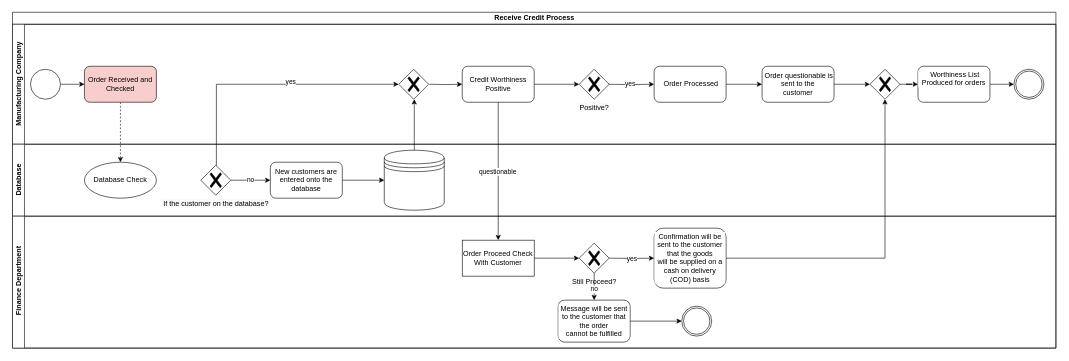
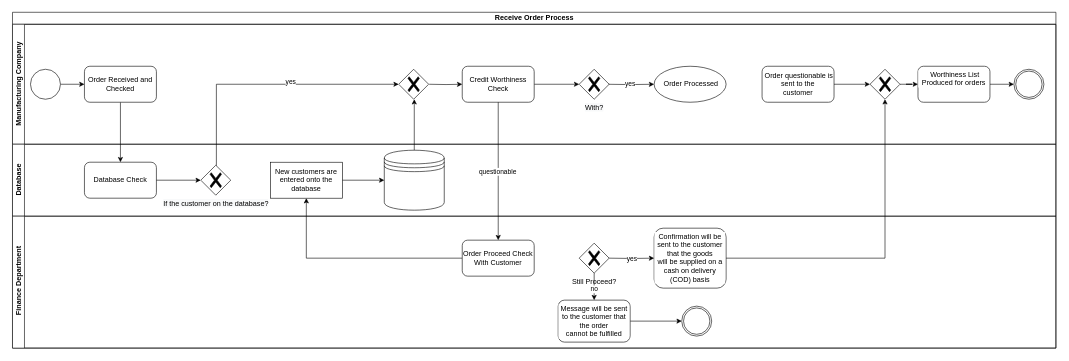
  <mxCell id="0" />
  <mxCell id="1" parent="0" />
- <mxCell id="2" value="&lt;span style=&quot;background-color: rgb(255, 255, 255);&quot;&gt;Receive Credit Process&lt;/span&gt;" style="swimlane;html=1;childLayout=stackLayout;resizeParent=1;resizeParentMax=0;horizontal=1;startSize=20;horizontalStack=0;" vertex="1" parent="1"><mxGeometry x="20" y="20" width="1740" height="560" as="geometry" /></mxCell>
- <mxCell id="3" style="edgeStyle=orthogonalEdgeStyle;rounded=0;orthogonalLoop=1;jettySize=auto;html=1;dashed=1;" edge="1" parent="2" source="7" target="26"><mxGeometry relative="1" as="geometry" /></mxCell>
+ <mxCell id="2" value="&lt;span style=&quot;background-color: rgb(255, 255, 255);&quot;&gt;Receive Order Process&lt;/span&gt;" style="swimlane;html=1;childLayout=stackLayout;resizeParent=1;resizeParentMax=0;horizontal=1;startSize=20;horizontalStack=0;" vertex="1" parent="1"><mxGeometry x="20" y="20" width="1740" height="560" as="geometry" /></mxCell>
+ <mxCell id="3" style="edgeStyle=orthogonalEdgeStyle;rounded=0;orthogonalLoop=1;jettySize=auto;html=1;" edge="1" parent="2" source="7" target="26"><mxGeometry relative="1" as="geometry" /></mxCell>
  <mxCell id="4" style="edgeStyle=orthogonalEdgeStyle;rounded=0;orthogonalLoop=1;jettySize=auto;html=1;" edge="1" parent="2" source="32" target="17"><mxGeometry relative="1" as="geometry"><mxPoint x="330" y="240" as="sourcePoint" /><mxPoint x="645.0" y="120.0" as="targetPoint" /><Array as="points"><mxPoint x="340" y="120" /></Array></mxGeometry></mxCell>
  <mxCell id="5" value="yes" style="edgeLabel;html=1;align=center;verticalAlign=middle;resizable=0;points=[];" vertex="1" connectable="0" parent="4"><mxGeometry x="0.175" y="5" relative="1" as="geometry"><mxPoint as="offset" /></mxGeometry></mxCell>
  <mxCell id="6" value="Manufacturing Company" style="swimlane;html=1;startSize=20;horizontal=0;" vertex="1" parent="2"><mxGeometry y="20" width="1740" height="200" as="geometry" /></mxCell>
- <mxCell id="7" value="Order Received and Checked" style="rounded=1;whiteSpace=wrap;html=1;fillColor=#f8cecc;" parent="6" vertex="1"><mxGeometry x="120" y="70" width="120" height="60" as="geometry" /></mxCell>
+ <mxCell id="7" value="Order Received and Checked" style="rounded=1;whiteSpace=wrap;html=1;" parent="6" vertex="1"><mxGeometry x="120" y="70" width="120" height="60" as="geometry" /></mxCell>
  <mxCell id="8" value="yes" style="edgeStyle=orthogonalEdgeStyle;rounded=0;orthogonalLoop=1;jettySize=auto;html=1;" edge="1" parent="6" target="13"><mxGeometry relative="1" as="geometry"><mxPoint x="990" y="100" as="sourcePoint" /></mxGeometry></mxCell>
  <mxCell id="9" style="edgeStyle=orthogonalEdgeStyle;rounded=0;orthogonalLoop=1;jettySize=auto;html=1;" edge="1" parent="6" source="10" target="18"><mxGeometry relative="1" as="geometry"><mxPoint x="930" y="100" as="targetPoint" /></mxGeometry></mxCell>
- <mxCell id="10" value="Credit Worthiness Positive" style="rounded=1;whiteSpace=wrap;html=1;" vertex="1" parent="6"><mxGeometry x="750" y="70" width="120" height="60" as="geometry" /></mxCell>
+ <mxCell id="10" value="Credit Worthiness Check" style="rounded=1;whiteSpace=wrap;html=1;" vertex="1" parent="6"><mxGeometry x="750" y="70" width="120" height="60" as="geometry" /></mxCell>
  <mxCell id="11" style="edgeStyle=orthogonalEdgeStyle;rounded=0;orthogonalLoop=1;jettySize=auto;html=1;" edge="1" parent="6" target="10"><mxGeometry relative="1" as="geometry"><mxPoint x="695" y="100" as="sourcePoint" /></mxGeometry></mxCell>
  <mxCell id="12" style="edgeStyle=orthogonalEdgeStyle;rounded=0;orthogonalLoop=1;jettySize=auto;html=1;" edge="1" parent="6" source="24" target="7"><mxGeometry relative="1" as="geometry"><mxPoint x="80" y="100" as="sourcePoint" /></mxGeometry></mxCell>
- <mxCell id="13" value="&amp;nbsp;Order Processed" style="rounded=1;whiteSpace=wrap;html=1;" vertex="1" parent="6"><mxGeometry x="1070" y="70" width="120" height="60" as="geometry" /></mxCell>
+ <mxCell id="13" value="&amp;nbsp;Order Processed" style="ellipse;whiteSpace=wrap;html=1;" vertex="1" parent="6"><mxGeometry x="1070" y="70" width="120" height="60" as="geometry" /></mxCell>
  <mxCell id="14" style="edgeStyle=orthogonalEdgeStyle;rounded=0;orthogonalLoop=1;jettySize=auto;html=1;" edge="1" parent="6" source="15" target="20"><mxGeometry relative="1" as="geometry" /></mxCell>
  <mxCell id="15" value="&amp;nbsp;Order questionable is sent to the &lt;br/&gt;customer" style="whiteSpace=wrap;html=1;rounded=1;" vertex="1" parent="6"><mxGeometry x="1250" y="70" width="120" height="60" as="geometry" /></mxCell>
- <mxCell id="16" value="" style="edgeStyle=orthogonalEdgeStyle;rounded=0;orthogonalLoop=1;jettySize=auto;html=1;" edge="1" parent="6" source="13" target="15"><mxGeometry relative="1" as="geometry" /></mxCell>
  <mxCell id="17" value="" style="points=[[0.25,0.25,0],[0.5,0,0],[0.75,0.25,0],[1,0.5,0],[0.75,0.75,0],[0.5,1,0],[0.25,0.75,0],[0,0.5,0]];shape=mxgraph.bpmn.gateway2;html=1;verticalLabelPosition=bottom;labelBackgroundColor=#ffffff;verticalAlign=top;align=center;perimeter=rhombusPerimeter;outlineConnect=0;outline=none;symbol=none;gwType=exclusive;" vertex="1" parent="6"><mxGeometry x="644" y="75" width="50" height="50" as="geometry" /></mxCell>
- <mxCell id="18" value="&lt;span style=&quot;background-color: rgb(248, 249, 250);&quot;&gt;Positive?&lt;/span&gt;" style="points=[[0.25,0.25,0],[0.5,0,0],[0.75,0.25,0],[1,0.5,0],[0.75,0.75,0],[0.5,1,0],[0.25,0.75,0],[0,0.5,0]];shape=mxgraph.bpmn.gateway2;html=1;verticalLabelPosition=bottom;labelBackgroundColor=#ffffff;verticalAlign=top;align=center;perimeter=rhombusPerimeter;outlineConnect=0;outline=none;symbol=none;gwType=exclusive;" vertex="1" parent="6"><mxGeometry x="945" y="75" width="50" height="50" as="geometry" /></mxCell>
+ <mxCell id="18" value="&lt;span style=&quot;background-color: rgb(248, 249, 250);&quot;&gt;With?&lt;/span&gt;" style="points=[[0.25,0.25,0],[0.5,0,0],[0.75,0.25,0],[1,0.5,0],[0.75,0.75,0],[0.5,1,0],[0.25,0.75,0],[0,0.5,0]];shape=mxgraph.bpmn.gateway2;html=1;verticalLabelPosition=bottom;labelBackgroundColor=#ffffff;verticalAlign=top;align=center;perimeter=rhombusPerimeter;outlineConnect=0;outline=none;symbol=none;gwType=exclusive;" vertex="1" parent="6"><mxGeometry x="945" y="75" width="50" height="50" as="geometry" /></mxCell>
  <mxCell id="19" style="edgeStyle=orthogonalEdgeStyle;rounded=0;orthogonalLoop=1;jettySize=auto;html=1;" edge="1" parent="6" source="20" target="22"><mxGeometry relative="1" as="geometry" /></mxCell>
  <mxCell id="20" value="" style="points=[[0.25,0.25,0],[0.5,0,0],[0.75,0.25,0],[1,0.5,0],[0.75,0.75,0],[0.5,1,0],[0.25,0.75,0],[0,0.5,0]];shape=mxgraph.bpmn.gateway2;html=1;verticalLabelPosition=bottom;labelBackgroundColor=#ffffff;verticalAlign=top;align=center;perimeter=rhombusPerimeter;outlineConnect=0;outline=none;symbol=none;gwType=exclusive;" vertex="1" parent="6"><mxGeometry x="1430" y="75" width="50" height="50" as="geometry" /></mxCell>
  <mxCell id="21" style="edgeStyle=orthogonalEdgeStyle;rounded=0;orthogonalLoop=1;jettySize=auto;html=1;" edge="1" parent="6" source="22" target="23"><mxGeometry relative="1" as="geometry" /></mxCell>
  <mxCell id="22" value="&amp;nbsp;Worthiness List Produced for orders" style="rounded=1;whiteSpace=wrap;html=1;verticalAlign=top;labelBackgroundColor=#ffffff;" vertex="1" parent="6"><mxGeometry x="1510" y="70" width="120" height="60" as="geometry" /></mxCell>
  <mxCell id="23" value="" style="points=[[0.145,0.145,0],[0.5,0,0],[0.855,0.145,0],[1,0.5,0],[0.855,0.855,0],[0.5,1,0],[0.145,0.855,0],[0,0.5,0]];shape=mxgraph.bpmn.event;html=1;verticalLabelPosition=bottom;labelBackgroundColor=#ffffff;verticalAlign=top;align=center;perimeter=ellipsePerimeter;outlineConnect=0;aspect=fixed;outline=throwing;symbol=general;" vertex="1" parent="6"><mxGeometry x="1670" y="75" width="50" height="50" as="geometry" /></mxCell>
  <mxCell id="24" value="" style="points=[[0.145,0.145,0],[0.5,0,0],[0.855,0.145,0],[1,0.5,0],[0.855,0.855,0],[0.5,1,0],[0.145,0.855,0],[0,0.5,0]];shape=mxgraph.bpmn.event;html=1;verticalLabelPosition=bottom;labelBackgroundColor=#ffffff;verticalAlign=top;align=center;perimeter=ellipsePerimeter;outlineConnect=0;aspect=fixed;outline=standard;symbol=general;" vertex="1" parent="6"><mxGeometry x="30" y="75" width="50" height="50" as="geometry" /></mxCell>
  <mxCell id="25" value="Database" style="swimlane;html=1;startSize=20;horizontal=0;" vertex="1" parent="2"><mxGeometry y="220" width="1740" height="120" as="geometry" /></mxCell>
- <mxCell id="26" value="Database Check" style="ellipse;whiteSpace=wrap;html=1;" vertex="1" parent="25"><mxGeometry x="120" y="30" width="120" height="60" as="geometry" /></mxCell>
- <mxCell id="27" value="no" style="edgeStyle=orthogonalEdgeStyle;rounded=0;orthogonalLoop=1;jettySize=auto;html=1;" edge="1" parent="25" source="32" target="30"><mxGeometry relative="1" as="geometry"><mxPoint x="370" y="60" as="sourcePoint" /></mxGeometry></mxCell>
+ <mxCell id="26" value="Database Check" style="rounded=1;whiteSpace=wrap;html=1;" vertex="1" parent="25"><mxGeometry x="120" y="30" width="120" height="60" as="geometry" /></mxCell>
+ <mxCell id="28" style="edgeStyle=orthogonalEdgeStyle;rounded=0;orthogonalLoop=1;jettySize=auto;html=1;" edge="1" parent="25" source="26" target="32"><mxGeometry relative="1" as="geometry"><mxPoint x="290" y="60" as="targetPoint" /></mxGeometry></mxCell>
  <mxCell id="29" style="edgeStyle=orthogonalEdgeStyle;rounded=0;orthogonalLoop=1;jettySize=auto;html=1;" edge="1" parent="25" source="30" target="31"><mxGeometry relative="1" as="geometry" /></mxCell>
- <mxCell id="30" value="New customers are entered onto the database" style="rounded=1;whiteSpace=wrap;html=1;" vertex="1" parent="25"><mxGeometry x="430" y="30" width="120" height="60" as="geometry" /></mxCell>
+ <mxCell id="30" value="New customers are entered onto the database" style="whiteSpace=wrap;html=1;rounded=0;" vertex="1" parent="25"><mxGeometry x="430" y="30" width="120" height="60" as="geometry" /></mxCell>
  <mxCell id="31" value="" style="shape=datastore;whiteSpace=wrap;html=1;labelPosition=center;verticalLabelPosition=bottom;align=center;verticalAlign=top;" vertex="1" parent="25"><mxGeometry x="620" y="10" width="100" height="100" as="geometry" /></mxCell>
  <mxCell id="32" value="&lt;span style=&quot;background-color: rgb(248, 249, 250);&quot;&gt;If the customer on the database?&lt;/span&gt;" style="points=[[0.25,0.25,0],[0.5,0,0],[0.75,0.25,0],[1,0.5,0],[0.75,0.75,0],[0.5,1,0],[0.25,0.75,0],[0,0.5,0]];shape=mxgraph.bpmn.gateway2;html=1;verticalLabelPosition=bottom;labelBackgroundColor=#ffffff;verticalAlign=top;align=center;perimeter=rhombusPerimeter;outlineConnect=0;outline=none;symbol=none;gwType=exclusive;" vertex="1" parent="25"><mxGeometry x="314" y="35" width="50" height="50" as="geometry" /></mxCell>
  <mxCell id="33" style="edgeStyle=orthogonalEdgeStyle;rounded=0;orthogonalLoop=1;jettySize=auto;html=1;" edge="1" parent="2" source="31"><mxGeometry relative="1" as="geometry"><mxPoint x="670" y="145" as="targetPoint" /></mxGeometry></mxCell>
  <mxCell id="34" value="&amp;nbsp;Finance Department" style="swimlane;html=1;startSize=20;horizontal=0;" vertex="1" parent="2"><mxGeometry y="340" width="1740" height="220" as="geometry" /></mxCell>
- <mxCell id="35" style="edgeStyle=orthogonalEdgeStyle;rounded=0;orthogonalLoop=1;jettySize=auto;html=1;" edge="1" parent="34" source="36" target="39"><mxGeometry relative="1" as="geometry"><mxPoint x="945" y="70" as="targetPoint" /></mxGeometry></mxCell>
- <mxCell id="36" value="Order Proceed Check With Customer" style="whiteSpace=wrap;html=1;rounded=0;" vertex="1" parent="34"><mxGeometry x="750" y="40" width="120" height="60" as="geometry" /></mxCell>
+ <mxCell id="35" style="edgeStyle=orthogonalEdgeStyle;rounded=0;orthogonalLoop=1;jettySize=auto;html=1;" edge="1" parent="34" source="36" target="30"><mxGeometry relative="1" as="geometry"><mxPoint x="945" y="70" as="targetPoint" /></mxGeometry></mxCell>
+ <mxCell id="36" value="Order Proceed Check With Customer" style="whiteSpace=wrap;html=1;rounded=1;" vertex="1" parent="34"><mxGeometry x="750" y="40" width="120" height="60" as="geometry" /></mxCell>
  <mxCell id="37" value="yes" style="edgeStyle=orthogonalEdgeStyle;rounded=0;orthogonalLoop=1;jettySize=auto;html=1;" edge="1" parent="34" target="38"><mxGeometry relative="1" as="geometry"><mxPoint x="995" y="70" as="sourcePoint" /></mxGeometry></mxCell>
  <mxCell id="38" value="Confirmation will be sent to the customer that the goods &lt;br&gt;will be supplied on a cash on delivery (COD) basis" style="rounded=1;whiteSpace=wrap;html=1;verticalAlign=top;labelBackgroundColor=#ffffff;" vertex="1" parent="34"><mxGeometry x="1070" y="20" width="120" height="100" as="geometry" /></mxCell>
  <mxCell id="39" value="Still Proceed?" style="points=[[0.25,0.25,0],[0.5,0,0],[0.75,0.25,0],[1,0.5,0],[0.75,0.75,0],[0.5,1,0],[0.25,0.75,0],[0,0.5,0]];shape=mxgraph.bpmn.gateway2;html=1;verticalLabelPosition=bottom;labelBackgroundColor=#ffffff;verticalAlign=top;align=center;perimeter=rhombusPerimeter;outlineConnect=0;outline=none;symbol=none;gwType=exclusive;" vertex="1" parent="34"><mxGeometry x="945" y="45" width="50" height="50" as="geometry" /></mxCell>
  <mxCell id="40" style="edgeStyle=orthogonalEdgeStyle;rounded=0;orthogonalLoop=1;jettySize=auto;html=1;" edge="1" parent="34" source="41" target="44"><mxGeometry relative="1" as="geometry" /></mxCell>
  <mxCell id="41" value="Message will be sent to the customer that the order &lt;br/&gt;cannot be fulfilled" style="rounded=1;whiteSpace=wrap;html=1;verticalAlign=top;labelBackgroundColor=#ffffff;" vertex="1" parent="34"><mxGeometry x="910" y="140" width="120" height="70" as="geometry" /></mxCell>
  <mxCell id="42" style="edgeStyle=orthogonalEdgeStyle;rounded=0;orthogonalLoop=1;jettySize=auto;html=1;entryX=0.5;entryY=0;entryDx=0;entryDy=0;" edge="1" parent="34" source="39" target="41"><mxGeometry relative="1" as="geometry"><mxPoint x="970" y="95" as="sourcePoint" /></mxGeometry></mxCell>
  <mxCell id="43" value="no" style="edgeLabel;html=1;align=center;verticalAlign=middle;resizable=0;points=[];" vertex="1" connectable="0" parent="42"><mxGeometry x="0.164" y="-1" relative="1" as="geometry"><mxPoint as="offset" /></mxGeometry></mxCell>
  <mxCell id="44" value="" style="points=[[0.145,0.145,0],[0.5,0,0],[0.855,0.145,0],[1,0.5,0],[0.855,0.855,0],[0.5,1,0],[0.145,0.855,0],[0,0.5,0]];shape=mxgraph.bpmn.event;html=1;verticalLabelPosition=bottom;labelBackgroundColor=#ffffff;verticalAlign=top;align=center;perimeter=ellipsePerimeter;outlineConnect=0;aspect=fixed;outline=throwing;symbol=general;" vertex="1" parent="34"><mxGeometry x="1116" y="150" width="50" height="50" as="geometry" /></mxCell>
  <mxCell id="45" style="edgeStyle=orthogonalEdgeStyle;rounded=0;orthogonalLoop=1;jettySize=auto;html=1;" edge="1" parent="2" source="10" target="36"><mxGeometry relative="1" as="geometry" /></mxCell>
  <mxCell id="46" value="questionable" style="edgeLabel;html=1;align=center;verticalAlign=middle;resizable=0;points=[];" vertex="1" connectable="0" parent="45"><mxGeometry x="0.003" y="-2" relative="1" as="geometry"><mxPoint as="offset" /></mxGeometry></mxCell>
  <mxCell id="47" style="edgeStyle=orthogonalEdgeStyle;rounded=0;orthogonalLoop=1;jettySize=auto;html=1;entryX=0.5;entryY=1;entryDx=0;entryDy=0;entryPerimeter=0;" edge="1" parent="2" source="38" target="20"><mxGeometry relative="1" as="geometry"><mxPoint x="1490" y="180" as="targetPoint" /></mxGeometry></mxCell>
